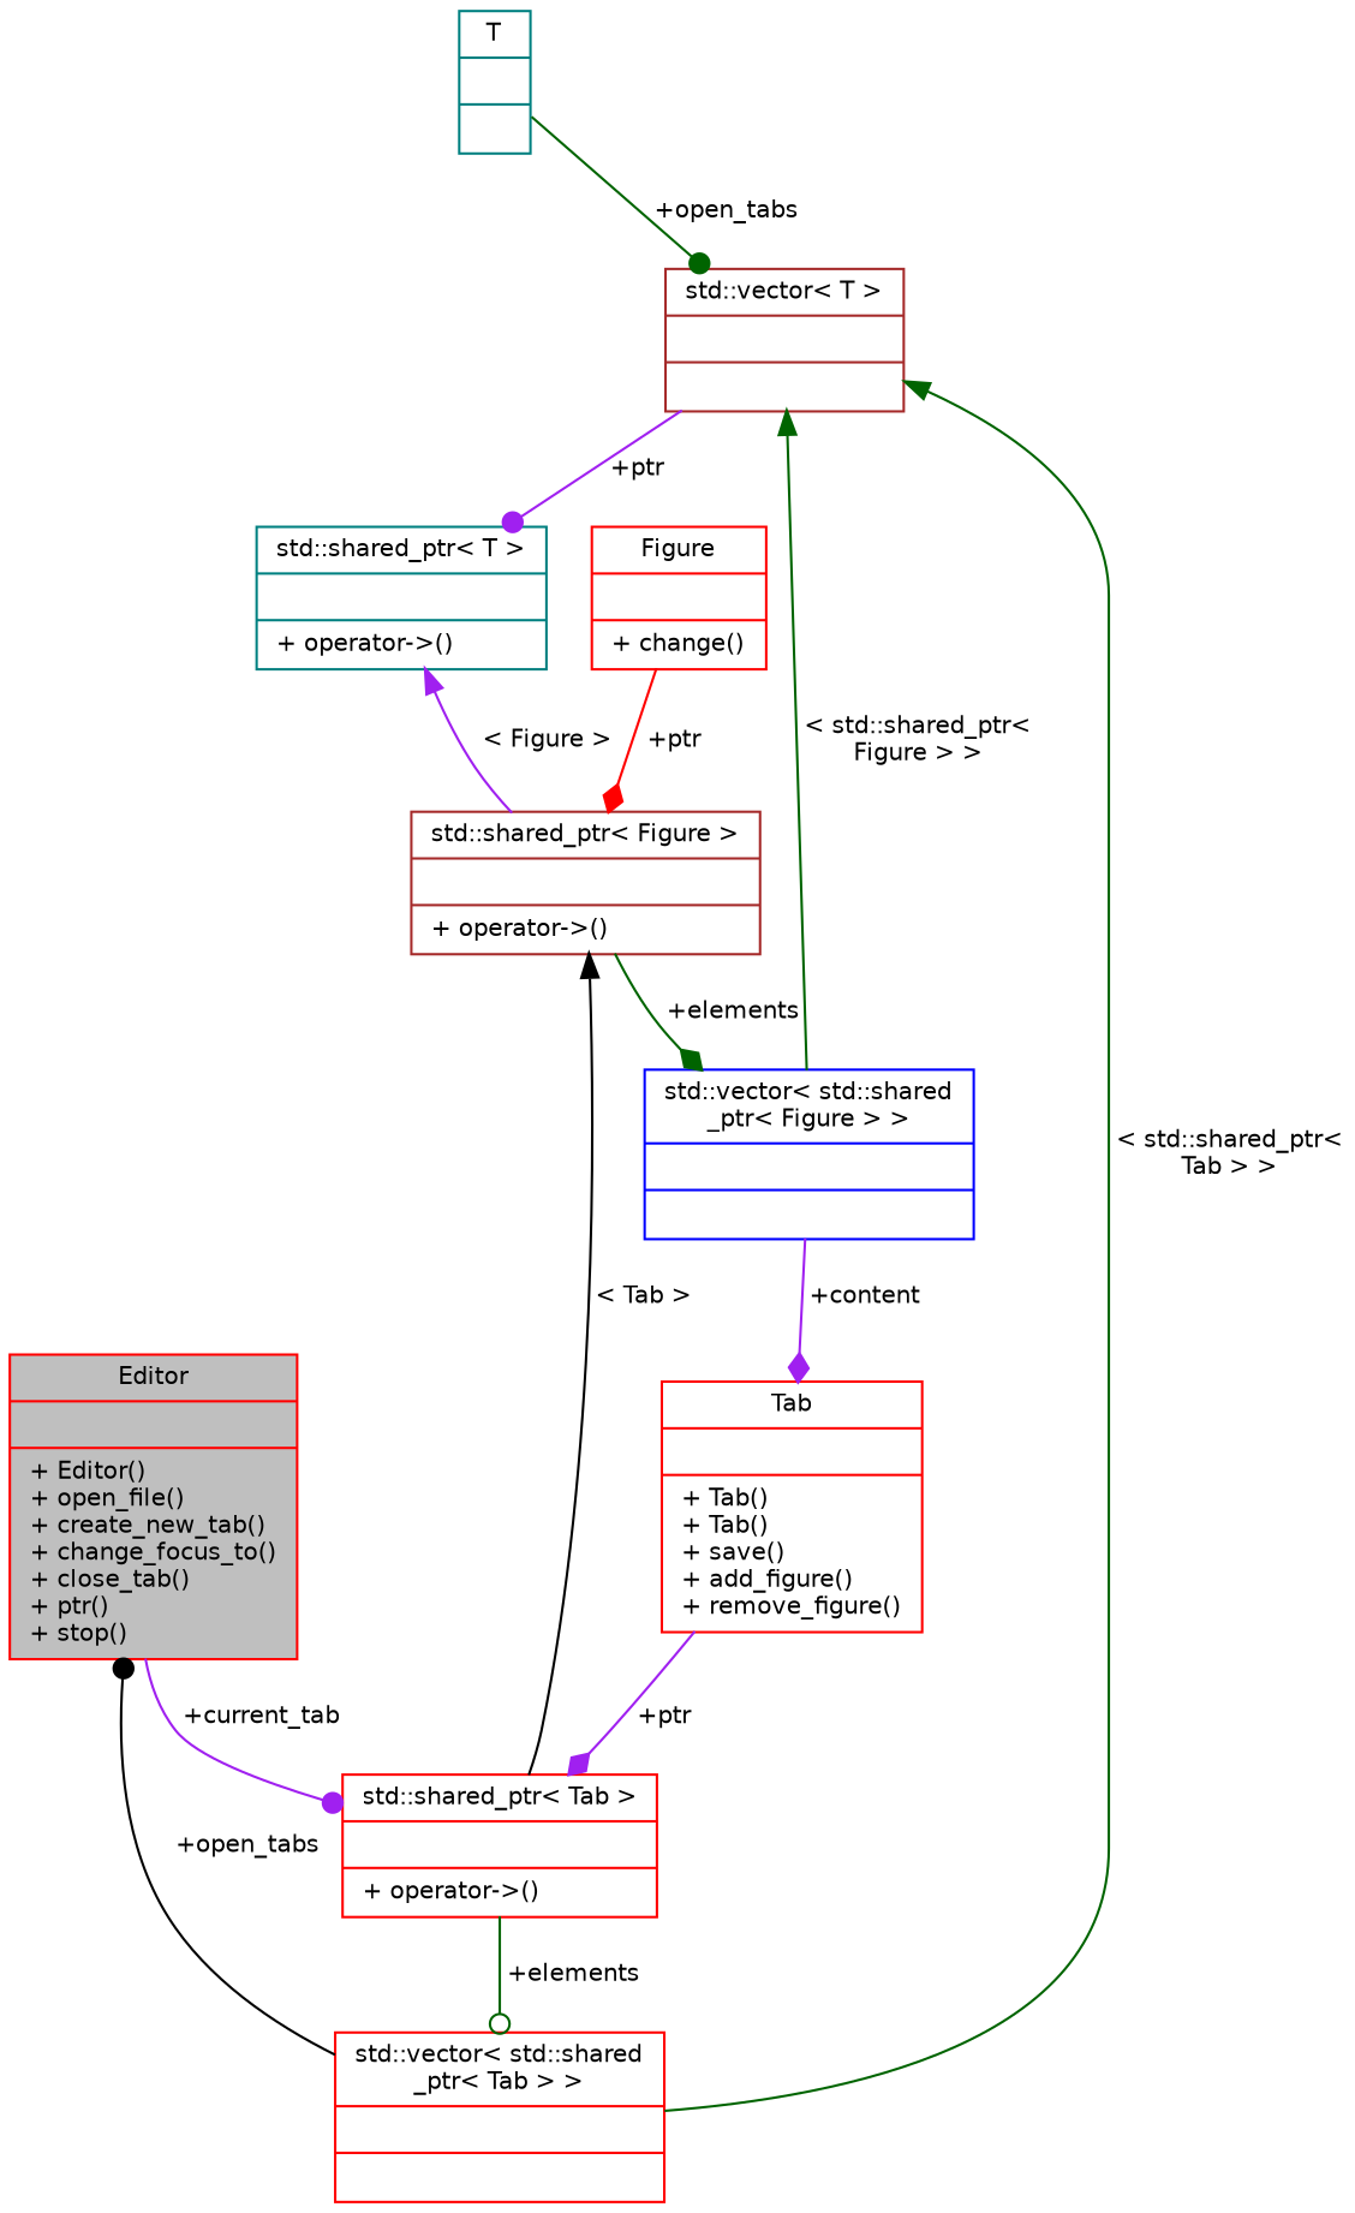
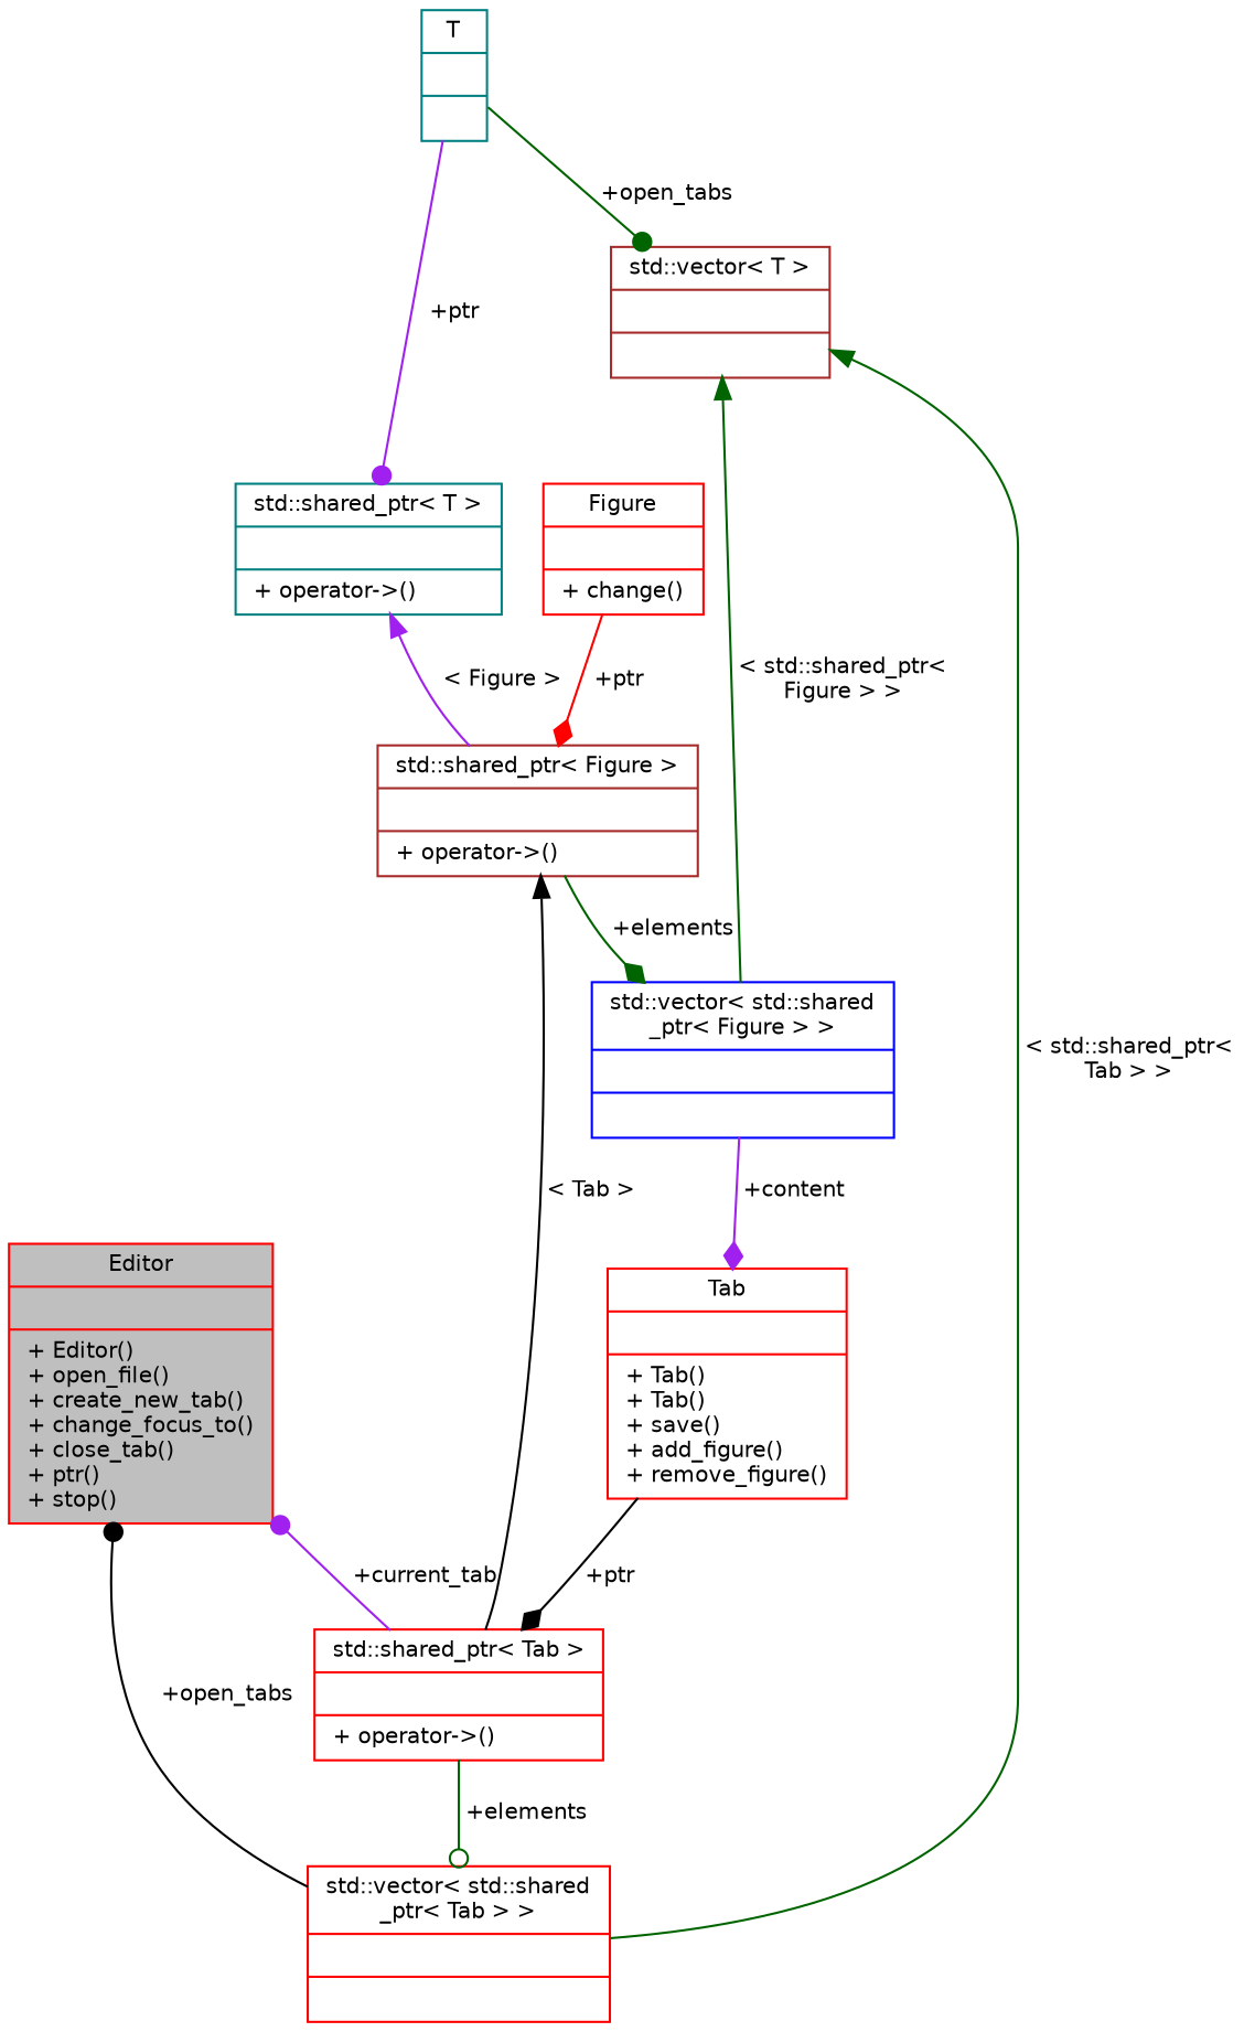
  digraph {
    node [color=red fillcolor=white fontname=Helvetica fontsize=10 shape=record style=filled]
    edge [color=darkgreen fontname=Helvetica fontsize=10 labelfontname=Helvetica labelfontsize=10 style=solid]
    n1 [fillcolor=grey75 fontcolor=black height=0.2 label="{Editor\n||+ Editor()\l+ open_file()\l+ create_new_tab()\l+ change_focus_to()\l+ close_tab()\l+ ptr()\l+ stop()\l}" width=0.4]
    n2 [height=0.2 label="{std::shared_ptr\< Tab \>\n||+ operator-\>()\l}" width=0.4]
    n3 [height=0.2 label="{std::vector\< std::shared\l_ptr\< Tab \> \>\n||}" width=0.4]
    n4 [height=0.2 label="{Tab\n||+ Tab()\l+ Tab()\l+ save()\l+ add_figure()\l+ remove_figure()\l}" width=0.4]
    n5 [color=blue height=0.2 label="{std::vector\< std::shared\l_ptr\< Figure \> \>\n||}" width=0.4]
    n6 [color=brown height=0.2 label="{std::shared_ptr\< Figure \>\n||+ operator-\>()\l}" width=0.4]
    n7 [height=0.2 label="{Figure\n||+ change()\l}" width=0.4]
    n8 [color=teal height=0.2 label="{std::shared_ptr\< T \>\n||+ operator-\>()\l}" width=0.4]
    n9 [color=teal height=0.2 label="{T\n||}" width=0.4]
    n10 [color=brown height=0.2 label="{std::vector\< T \>\n||}" width=0.4]
-   n1 -> n2 [arrowhead=dot color=purple label=" +current_tab"]
+   n2 -> n1 [arrowhead=dot color=purple label=" +current_tab"]
    n2 -> n3 [arrowhead=odot label=" +elements"]
    n3 -> n1 [arrowhead=dot color=black label=" +open_tabs"]
-   n4 -> n2 [arrowhead=diamond color=purple label=" +ptr"]
+   n4 -> n2 [arrowhead=diamond color=black label=" +ptr"]
    n5 -> n4 [arrowhead=diamond color=purple label=" +content"]
    n6 -> n2 [color=black dir=back label=" \< Tab \>"]
    n6 -> n5 [arrowhead=diamond label=" +elements"]
    n7 -> n6 [arrowhead=diamond color=red label=" +ptr"]
    n8 -> n6 [color=purple dir=back label=" \< Figure \>"]
-   n10 -> n8 [arrowhead=dot color=purple label=" +ptr"]
+   n9 -> n8 [arrowhead=dot color=purple label=" +ptr"]
    n9 -> n10 [arrowhead=dot label=" +open_tabs"]
    n10 -> n3 [dir=back label=" \< std::shared_ptr\<\l Tab \> \>"]
    n10 -> n5 [dir=back label=" \< std::shared_ptr\<\l Figure \> \>"]
  }
